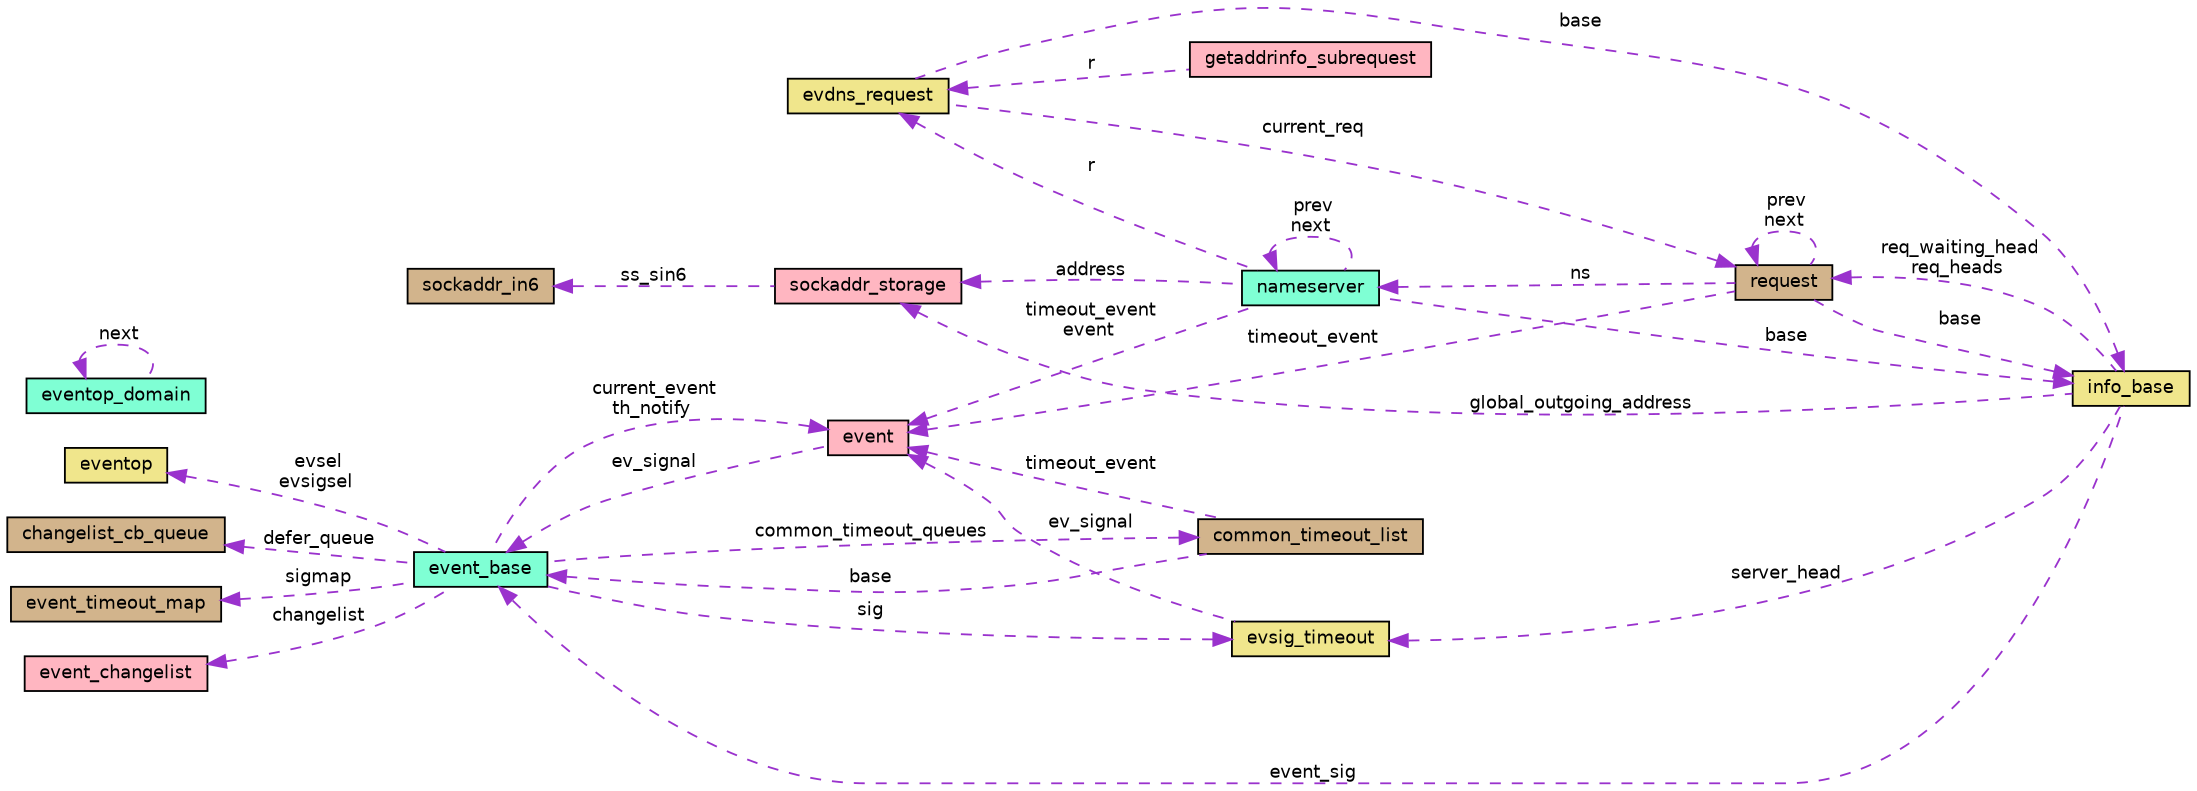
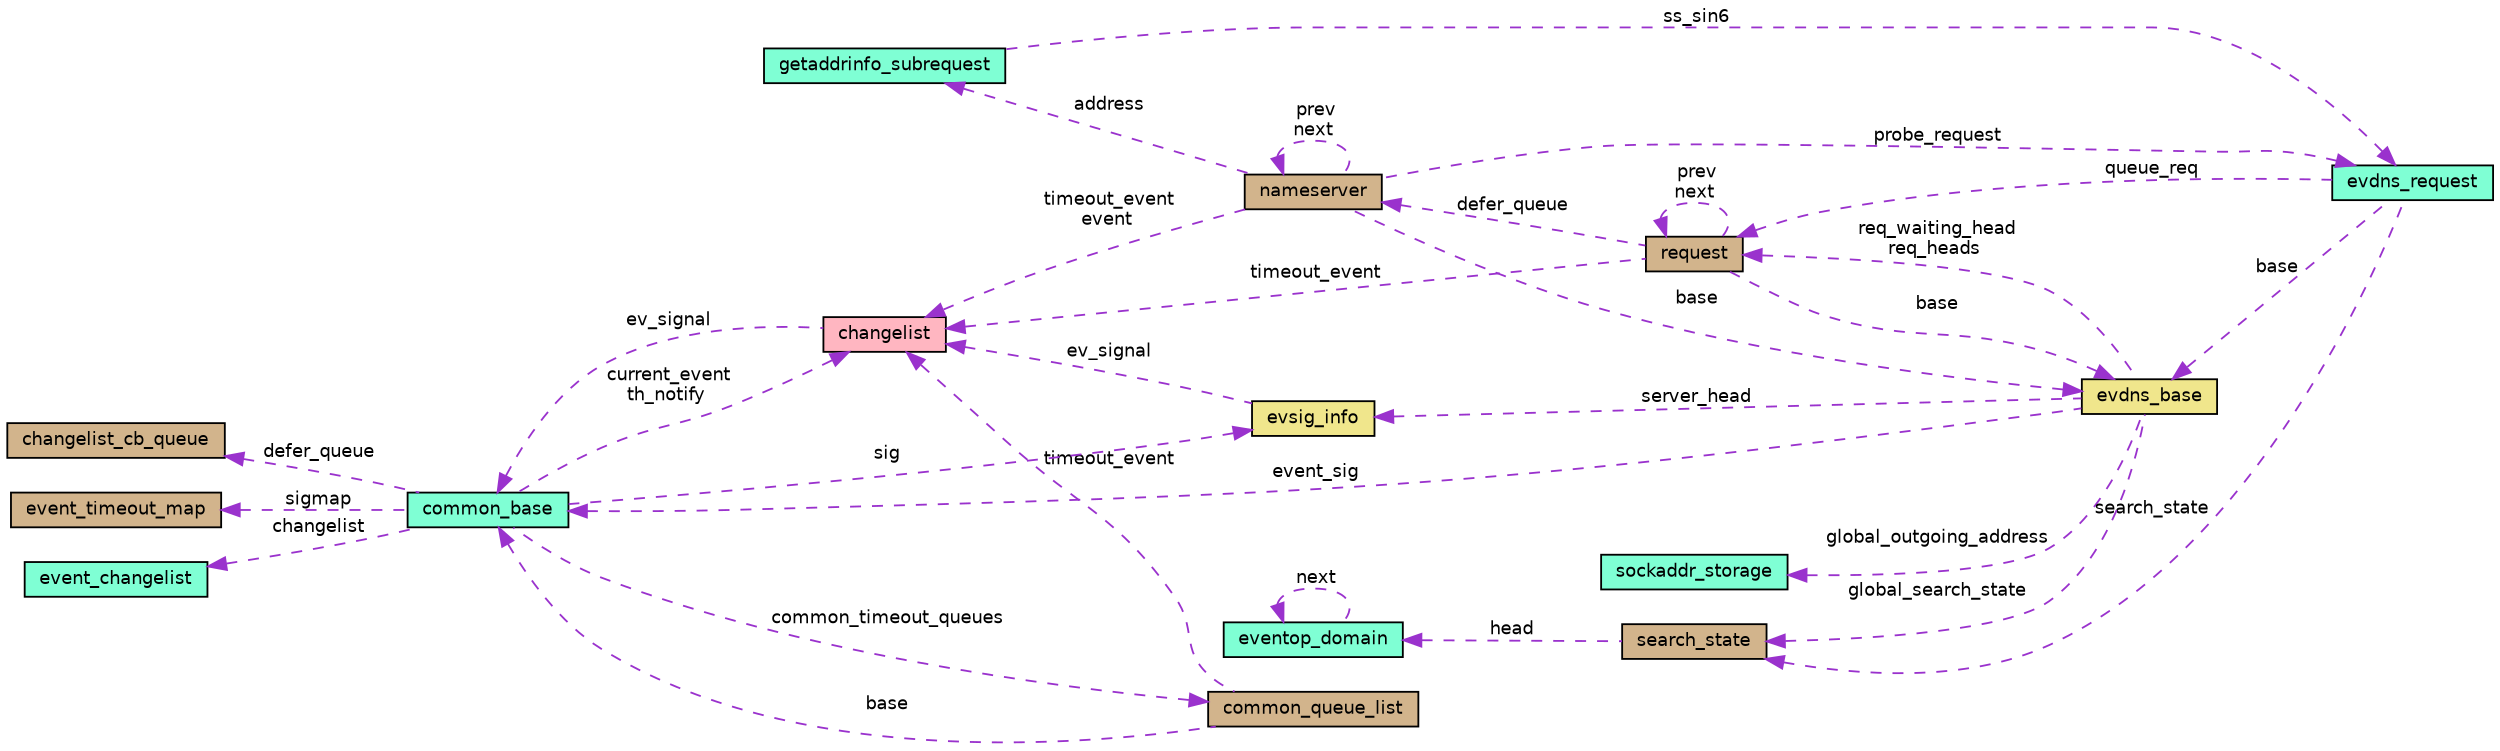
  digraph {
    rankdir=LR
    node [color=black fillcolor=tan fontname=Helvetica fontsize=10 shape=record style=filled]
    edge [color=darkorchid3 dir=back fontname=Helvetica fontsize=10 labelfontname=Helvetica labelfontsize=10 style=dashed]
-   n1 [fillcolor=lightpink fontcolor=black height=0.2 label=getaddrinfo_subrequest width=0.4]
-   n2 [fillcolor=khaki height=0.2 label=evdns_request width=0.4]
-   n3 [fillcolor=aquamarine height=0.2 label=nameserver width=0.4]
+   n1 [fillcolor=aquamarine fontcolor=black height=0.2 label=getaddrinfo_subrequest width=0.4]
+   n2 [fillcolor=aquamarine height=0.2 label=evdns_request width=0.4]
+   n3 [height=0.2 label=nameserver width=0.4]
    n4 [height=0.2 label=request width=0.4]
-   n5 [fillcolor=khaki height=0.2 label=info_base width=0.4]
-   n6 [fillcolor=lightpink height=0.2 label=sockaddr_storage width=0.4]
-   n7 [height=0.2 label=sockaddr_in6 width=0.4]
-   n8 [fillcolor=lightpink height=0.2 label=event width=0.4]
-   n9 [fillcolor=aquamarine height=0.2 label=event_base width=0.4]
-   n10 [fillcolor=khaki height=0.2 label=evsig_timeout width=0.4]
-   n11 [height=0.2 label=common_timeout_list width=0.4]
-   n12 [fillcolor=khaki height=0.2 label=eventop width=0.4]
+   n5 [fillcolor=khaki height=0.2 label=evdns_base width=0.4]
+   n6 [fillcolor=aquamarine height=0.2 label=sockaddr_storage width=0.4]
+   n8 [fillcolor=lightpink height=0.2 label=changelist width=0.4]
+   n9 [fillcolor=aquamarine height=0.2 label=common_base width=0.4]
+   n10 [fillcolor=khaki height=0.2 label=evsig_info width=0.4]
+   n11 [height=0.2 label=common_queue_list width=0.4]
    n13 [height=0.2 label=changelist_cb_queue width=0.4]
    n14 [height=0.2 label=event_timeout_map width=0.4]
-   n15 [fillcolor=lightpink height=0.2 label=event_changelist width=0.4]
+   n15 [fillcolor=aquamarine height=0.2 label=event_changelist width=0.4]
+   n16 [height=0.2 label=search_state width=0.4]
    n17 [fillcolor=aquamarine height=0.2 label=eventop_domain width=0.4]
-   n2 -> n1 [label=" r"]
-   n2 -> n3 [label=" r"]
+   n2 -> n1 [label=" ss_sin6"]
+   n2 -> n3 [label=" probe_request"]
    n3 -> n3 [label=" prev\nnext"]
-   n3 -> n4 [label=" ns"]
-   n4 -> n2 [label=" current_req"]
+   n3 -> n4 [label=" defer_queue"]
+   n4 -> n2 [label=" queue_req"]
    n4 -> n4 [label=" prev\nnext"]
    n4 -> n5 [label=" req_waiting_head\nreq_heads"]
    n5 -> n2 [label=" base"]
    n5 -> n3 [label=" base"]
    n5 -> n4 [label=" base"]
-   n6 -> n3 [label=" address"]
+   n1 -> n3 [label=" address"]
    n6 -> n5 [label=" global_outgoing_address"]
-   n7 -> n6 [label=" ss_sin6"]
    n8 -> n3 [label=" timeout_event\nevent"]
    n8 -> n4 [label=" timeout_event"]
    n8 -> n9 [label=" current_event\nth_notify"]
    n8 -> n10 [label=" ev_signal"]
    n8 -> n11 [label=" timeout_event"]
    n9 -> n5 [label=" event_sig"]
    n9 -> n8 [label=" ev_signal"]
    n9 -> n11 [label=" base"]
    n10 -> n5 [label=" server_head"]
    n10 -> n9 [label=" sig"]
    n11 -> n9 [label=" common_timeout_queues"]
-   n12 -> n9 [label=" evsel\nevsigsel"]
    n13 -> n9 [label=" defer_queue"]
    n14 -> n9 [label=" sigmap"]
    n15 -> n9 [label=" changelist"]
+   n16 -> n2 [label=" search_state"]
+   n16 -> n5 [label=" global_search_state"]
+   n17 -> n16 [label=" head"]
    n17 -> n17 [label=" next"]
  }
